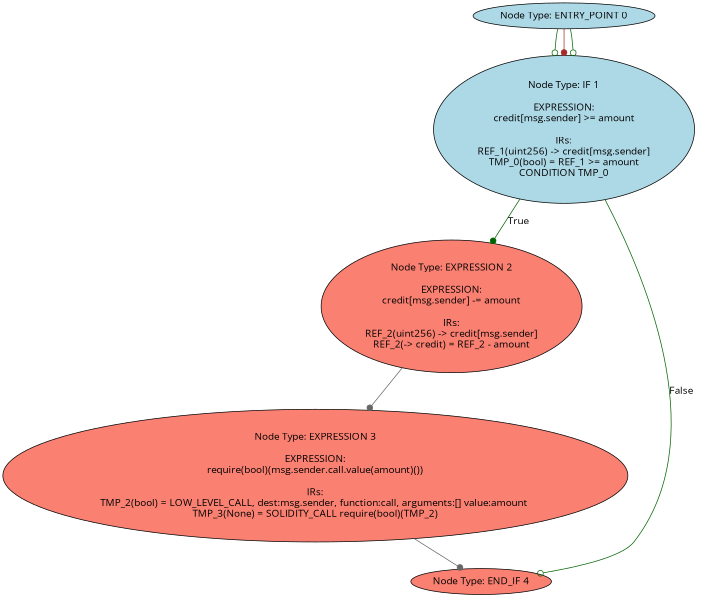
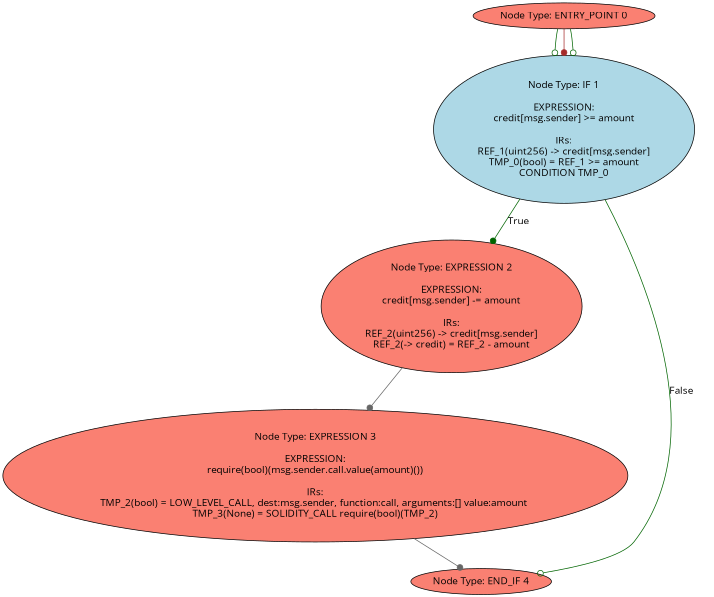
  digraph {
    fontname="Open Sans"
    node [style=filled fillcolor=salmon fontname="Open Sans"]
    edge [color=darkgreen arrowhead=dot fontname="Open Sans"]
-   n1 [label="Node Type: ENTRY_POINT 0\n" fillcolor=lightblue]
+   n1 [label="Node Type: ENTRY_POINT 0\n"]
    n2 [label="Node Type: IF 1\n\nEXPRESSION:\ncredit[msg.sender] >= amount\n\nIRs:\nREF_1(uint256) -> credit[msg.sender]\nTMP_0(bool) = REF_1 >= amount\nCONDITION TMP_0" fillcolor=lightblue]
    n3 [label="Node Type: EXPRESSION 2\n\nEXPRESSION:\ncredit[msg.sender] -= amount\n\nIRs:\nREF_2(uint256) -> credit[msg.sender]\nREF_2(-> credit) = REF_2 - amount"]
    n4 [label="Node Type: END_IF 4\n"]
    n5 [label="Node Type: EXPRESSION 3\n\nEXPRESSION:\nrequire(bool)(msg.sender.call.value(amount)())\n\nIRs:\nTMP_2(bool) = LOW_LEVEL_CALL, dest:msg.sender, function:call, arguments:[] value:amount \nTMP_3(None) = SOLIDITY_CALL require(bool)(TMP_2)"]
    n1 -> n2 [arrowhead=odot]
    n1 -> n2 [color=brown]
    n1 -> n2 [arrowhead=odot]
    n2 -> n3 [label=True]
    n2 -> n4 [label=False arrowhead=odot]
    n3 -> n5 [color=gray40]
    n5 -> n4 [color=gray40]
  }
